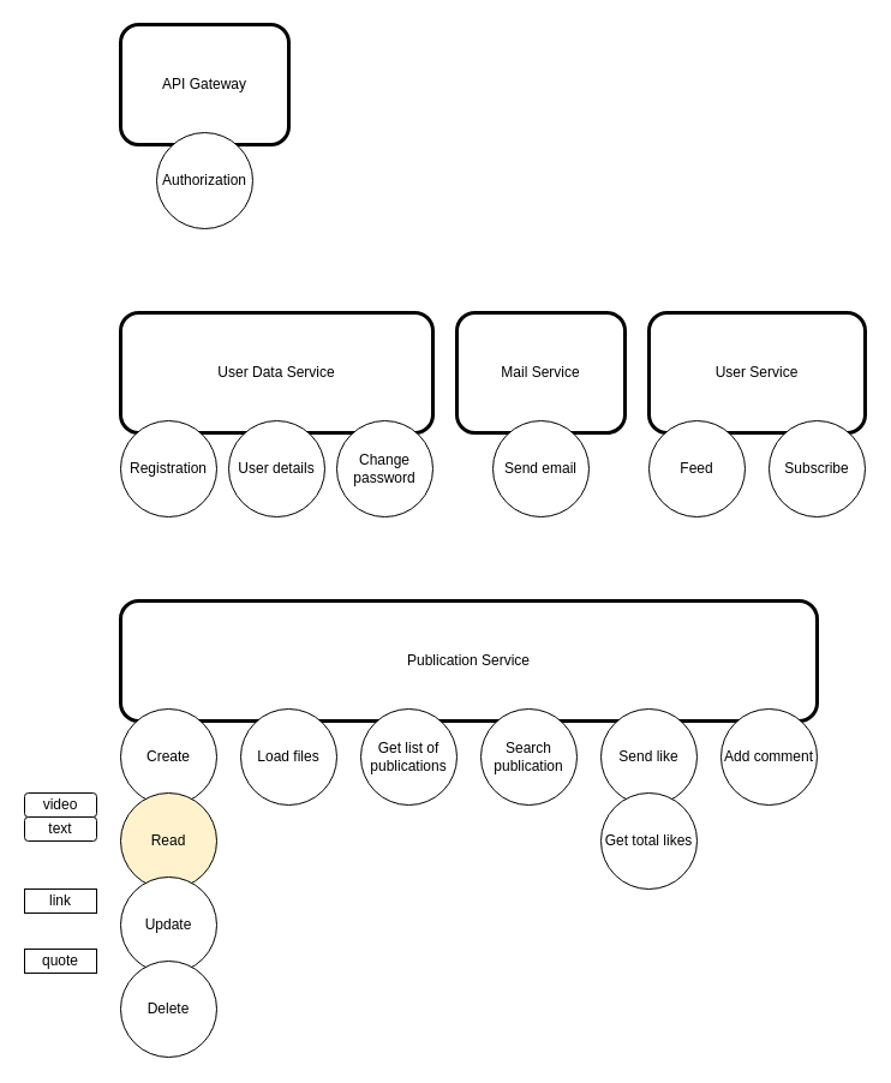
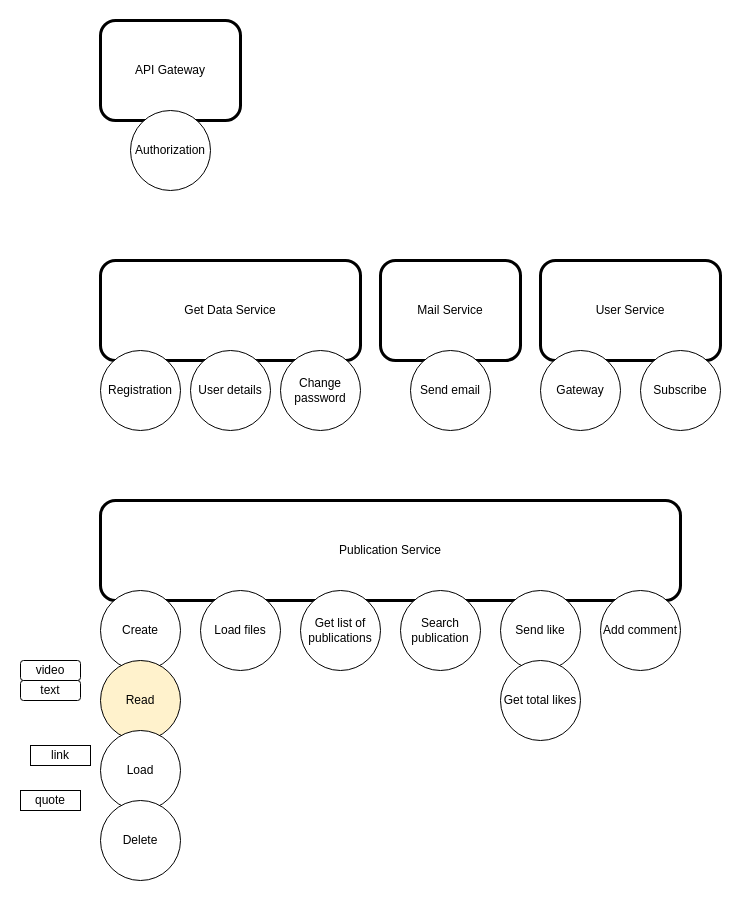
  <mxCell id="0" />
  <mxCell id="1" parent="0" />
- <mxCell id="2" value="User Data Service" style="rounded=1;whiteSpace=wrap;html=1;strokeWidth=3;fontStyle=0" vertex="1" parent="1"><mxGeometry x="100" y="260" width="260" height="100" as="geometry" /></mxCell>
+ <mxCell id="2" value="Get Data Service" style="rounded=1;whiteSpace=wrap;html=1;strokeWidth=3;fontStyle=0" vertex="1" parent="1"><mxGeometry x="100" y="260" width="260" height="100" as="geometry" /></mxCell>
  <mxCell id="3" value="Registration" style="ellipse;whiteSpace=wrap;html=1;aspect=fixed;" vertex="1" parent="1"><mxGeometry x="100" y="350" width="80" height="80" as="geometry" /></mxCell>
  <mxCell id="4" value="User details" style="ellipse;whiteSpace=wrap;html=1;aspect=fixed;" vertex="1" parent="1"><mxGeometry x="190" y="350" width="80" height="80" as="geometry" /></mxCell>
  <mxCell id="5" value="Change password" style="ellipse;whiteSpace=wrap;html=1;aspect=fixed;" vertex="1" parent="1"><mxGeometry x="280" y="350" width="80" height="80" as="geometry" /></mxCell>
  <mxCell id="6" value="Publication Service" style="rounded=1;whiteSpace=wrap;html=1;strokeWidth=3;fontStyle=0" vertex="1" parent="1"><mxGeometry x="100" y="500" width="580" height="100" as="geometry" /></mxCell>
  <mxCell id="7" value="Create" style="ellipse;whiteSpace=wrap;html=1;aspect=fixed;" vertex="1" parent="1"><mxGeometry x="100" y="590" width="80" height="80" as="geometry" /></mxCell>
  <mxCell id="8" value="Read" style="ellipse;whiteSpace=wrap;html=1;aspect=fixed;fillColor=#fff2cc;" vertex="1" parent="1"><mxGeometry x="100" y="660" width="80" height="80" as="geometry" /></mxCell>
- <mxCell id="9" value="Update" style="ellipse;whiteSpace=wrap;html=1;aspect=fixed;" vertex="1" parent="1"><mxGeometry x="100" y="730" width="80" height="80" as="geometry" /></mxCell>
+ <mxCell id="9" value="Load" style="ellipse;whiteSpace=wrap;html=1;aspect=fixed;" vertex="1" parent="1"><mxGeometry x="100" y="730" width="80" height="80" as="geometry" /></mxCell>
  <mxCell id="10" value="Delete" style="ellipse;whiteSpace=wrap;html=1;aspect=fixed;" vertex="1" parent="1"><mxGeometry x="100" y="800" width="80" height="80" as="geometry" /></mxCell>
  <mxCell id="11" value="Load files" style="ellipse;whiteSpace=wrap;html=1;aspect=fixed;" vertex="1" parent="1"><mxGeometry x="200" y="590" width="80" height="80" as="geometry" /></mxCell>
  <mxCell id="12" value="Add comment" style="ellipse;whiteSpace=wrap;html=1;aspect=fixed;" vertex="1" parent="1"><mxGeometry x="600" y="590" width="80" height="80" as="geometry" /></mxCell>
  <mxCell id="13" value="Send like" style="ellipse;whiteSpace=wrap;html=1;aspect=fixed;" vertex="1" parent="1"><mxGeometry x="500" y="590" width="80" height="80" as="geometry" /></mxCell>
  <mxCell id="14" value="Get total likes" style="ellipse;whiteSpace=wrap;html=1;aspect=fixed;" vertex="1" parent="1"><mxGeometry x="500" y="660" width="80" height="80" as="geometry" /></mxCell>
  <mxCell id="15" value="Get list of publications" style="ellipse;whiteSpace=wrap;html=1;aspect=fixed;" vertex="1" parent="1"><mxGeometry x="300" y="590" width="80" height="80" as="geometry" /></mxCell>
  <mxCell id="16" value="Search publication" style="ellipse;whiteSpace=wrap;html=1;aspect=fixed;" vertex="1" parent="1"><mxGeometry x="400" y="590" width="80" height="80" as="geometry" /></mxCell>
  <mxCell id="17" value="video" style="whiteSpace=wrap;html=1;rounded=1;" vertex="1" parent="1"><mxGeometry x="20" y="660" width="60" height="20" as="geometry" /></mxCell>
  <mxCell id="18" value="text" style="whiteSpace=wrap;html=1;rounded=1;" vertex="1" parent="1"><mxGeometry x="20" y="680" width="60" height="20" as="geometry" /></mxCell>
  <mxCell id="19" value="quote" style="rounded=0;whiteSpace=wrap;html=1;" vertex="1" parent="1"><mxGeometry x="20" y="790" width="60" height="20" as="geometry" /></mxCell>
- <mxCell id="20" value="link" style="rounded=0;whiteSpace=wrap;html=1;" vertex="1" parent="1"><mxGeometry x="20" y="740" width="60" height="20" as="geometry" /></mxCell>
+ <mxCell id="20" value="link" style="rounded=0;whiteSpace=wrap;html=1;" vertex="1" parent="1"><mxGeometry x="30" y="745" width="60" height="20" as="geometry" /></mxCell>
  <mxCell id="21" value="Mail Service" style="rounded=1;whiteSpace=wrap;html=1;strokeWidth=3;" vertex="1" parent="1"><mxGeometry x="380" y="260" width="140" height="100" as="geometry" /></mxCell>
  <mxCell id="22" value="Send email" style="ellipse;whiteSpace=wrap;html=1;aspect=fixed;" vertex="1" parent="1"><mxGeometry x="410" y="350" width="80" height="80" as="geometry" /></mxCell>
  <mxCell id="23" value="User&amp;nbsp;Service" style="rounded=1;whiteSpace=wrap;html=1;strokeWidth=3;" vertex="1" parent="1"><mxGeometry x="540" y="260" width="180" height="100" as="geometry" /></mxCell>
- <mxCell id="24" value="Feed" style="ellipse;whiteSpace=wrap;html=1;aspect=fixed;" vertex="1" parent="1"><mxGeometry x="540" y="350" width="80" height="80" as="geometry" /></mxCell>
+ <mxCell id="24" value="Gateway" style="ellipse;whiteSpace=wrap;html=1;aspect=fixed;" vertex="1" parent="1"><mxGeometry x="540" y="350" width="80" height="80" as="geometry" /></mxCell>
  <mxCell id="25" value="Subscribe" style="ellipse;whiteSpace=wrap;html=1;aspect=fixed;" vertex="1" parent="1"><mxGeometry x="640" y="350" width="80" height="80" as="geometry" /></mxCell>
  <mxCell id="26" value="API Gateway" style="rounded=1;whiteSpace=wrap;html=1;strokeWidth=3;" vertex="1" parent="1"><mxGeometry x="100" y="20" width="140" height="100" as="geometry" /></mxCell>
  <mxCell id="27" value="Authorization" style="ellipse;whiteSpace=wrap;html=1;aspect=fixed;" vertex="1" parent="1"><mxGeometry x="130" y="110" width="80" height="80" as="geometry" /></mxCell>
